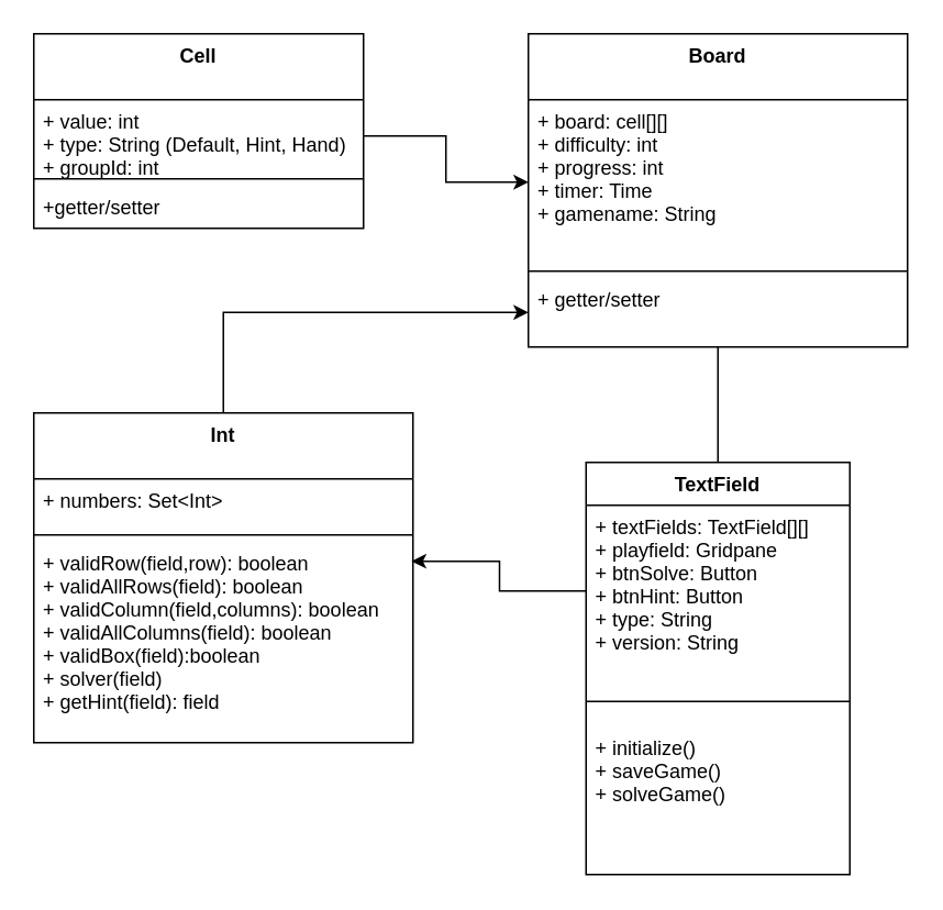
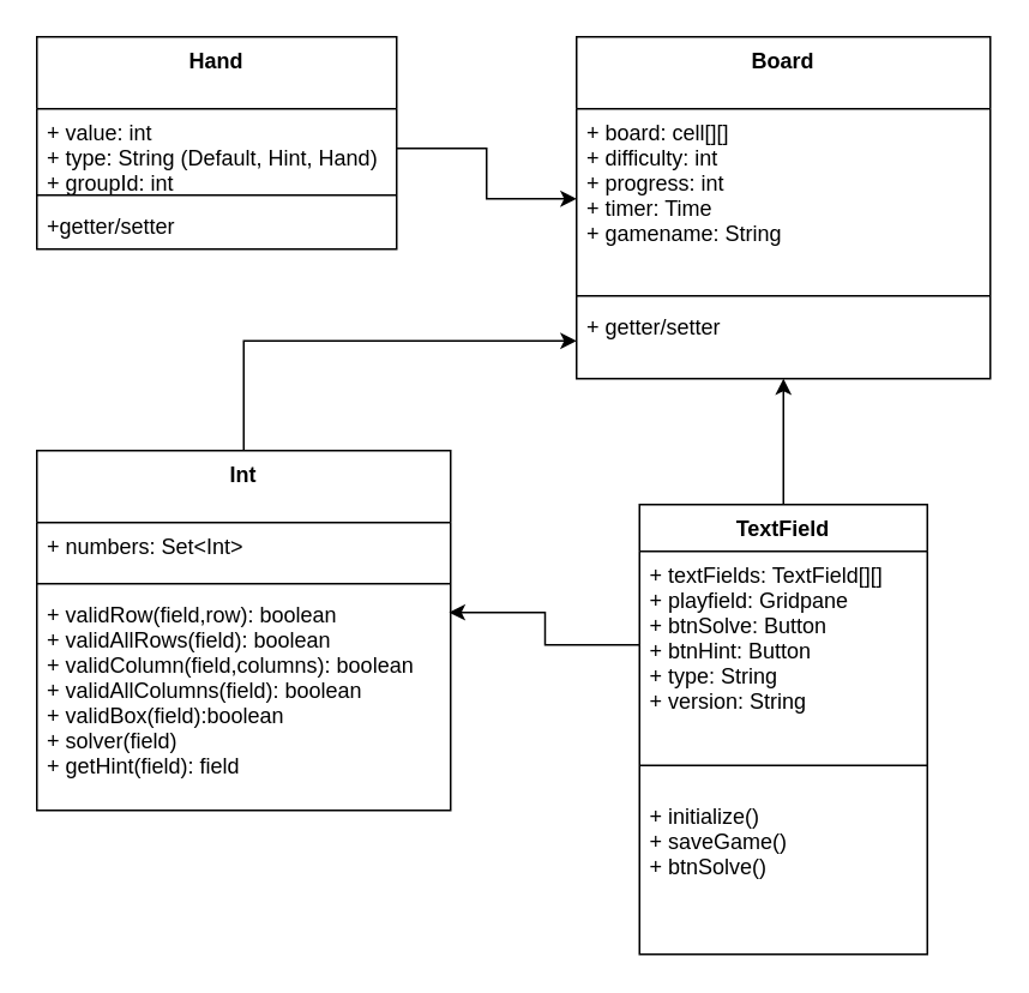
  <mxCell id="0" />
  <mxCell id="1" parent="0" />
  <mxCell id="2" value="Board" style="swimlane;fontStyle=1;align=center;verticalAlign=top;childLayout=stackLayout;horizontal=1;startSize=40;horizontalStack=0;resizeParent=1;resizeParentMax=0;resizeLast=0;collapsible=1;marginBottom=0;" parent="1" vertex="1"><mxGeometry x="320" y="20" width="230" height="190" as="geometry" /></mxCell>
  <mxCell id="3" value="+ board: cell[][]&#10;+ difficulty: int&#10;+ progress: int&#10;+ timer: Time&#10;+ gamename: String" style="text;strokeColor=none;fillColor=none;align=left;verticalAlign=top;spacingLeft=4;spacingRight=4;overflow=hidden;rotatable=0;points=[[0,0.5],[1,0.5]];portConstraint=eastwest;" parent="2" vertex="1"><mxGeometry y="40" width="230" height="100" as="geometry" /></mxCell>
  <mxCell id="4" value="" style="line;strokeWidth=1;fillColor=none;align=left;verticalAlign=middle;spacingTop=-1;spacingLeft=3;spacingRight=3;rotatable=0;labelPosition=right;points=[];portConstraint=eastwest;" parent="2" vertex="1"><mxGeometry y="140" width="230" height="8" as="geometry" /></mxCell>
  <mxCell id="5" value="+ getter/setter" style="text;strokeColor=none;fillColor=none;align=left;verticalAlign=top;spacingLeft=4;spacingRight=4;overflow=hidden;rotatable=0;points=[[0,0.5],[1,0.5]];portConstraint=eastwest;" parent="2" vertex="1"><mxGeometry y="148" width="230" height="42" as="geometry" /></mxCell>
- <mxCell id="6" value="Cell" style="swimlane;fontStyle=1;align=center;verticalAlign=top;childLayout=stackLayout;horizontal=1;startSize=40;horizontalStack=0;resizeParent=1;resizeParentMax=0;resizeLast=0;collapsible=1;marginBottom=0;" parent="1" vertex="1"><mxGeometry x="20" y="20" width="200" height="118" as="geometry" /></mxCell>
+ <mxCell id="6" value="Hand" style="swimlane;fontStyle=1;align=center;verticalAlign=top;childLayout=stackLayout;horizontal=1;startSize=40;horizontalStack=0;resizeParent=1;resizeParentMax=0;resizeLast=0;collapsible=1;marginBottom=0;" parent="1" vertex="1"><mxGeometry x="20" y="20" width="200" height="118" as="geometry" /></mxCell>
  <mxCell id="7" value="+ value: int&#10;+ type: String (Default, Hint, Hand)&#10;+ groupId: int" style="text;strokeColor=none;fillColor=none;align=left;verticalAlign=top;spacingLeft=4;spacingRight=4;overflow=hidden;rotatable=0;points=[[0,0.5],[1,0.5]];portConstraint=eastwest;" parent="6" vertex="1"><mxGeometry y="40" width="200" height="44" as="geometry" /></mxCell>
  <mxCell id="8" value="" style="line;strokeWidth=1;fillColor=none;align=left;verticalAlign=middle;spacingTop=-1;spacingLeft=3;spacingRight=3;rotatable=0;labelPosition=right;points=[];portConstraint=eastwest;" parent="6" vertex="1"><mxGeometry y="84" width="200" height="8" as="geometry" /></mxCell>
  <mxCell id="9" value="+getter/setter" style="text;strokeColor=none;fillColor=none;align=left;verticalAlign=top;spacingLeft=4;spacingRight=4;overflow=hidden;rotatable=0;points=[[0,0.5],[1,0.5]];portConstraint=eastwest;" parent="6" vertex="1"><mxGeometry y="92" width="200" height="26" as="geometry" /></mxCell>
- <mxCell id="10" style="edgeStyle=orthogonalEdgeStyle;rounded=0;orthogonalLoop=1;jettySize=auto;html=1;endArrow=none;" parent="1" source="11" target="2" edge="1"><mxGeometry relative="1" as="geometry" /></mxCell>
+ <mxCell id="10" style="edgeStyle=orthogonalEdgeStyle;rounded=0;orthogonalLoop=1;jettySize=auto;html=1;" parent="1" source="11" target="2" edge="1"><mxGeometry relative="1" as="geometry" /></mxCell>
  <mxCell id="11" value="TextField" style="swimlane;fontStyle=1;align=center;verticalAlign=top;childLayout=stackLayout;horizontal=1;startSize=26;horizontalStack=0;resizeParent=1;resizeParentMax=0;resizeLast=0;collapsible=1;marginBottom=0;" parent="1" vertex="1"><mxGeometry x="355" y="280" width="160" height="250" as="geometry" /></mxCell>
  <mxCell id="12" value="+ textFields: TextField[][]&#10;+ playfield: Gridpane&#10;+ btnSolve: Button&#10;+ btnHint: Button&#10;+ type: String&#10;+ version: String" style="text;strokeColor=none;fillColor=none;align=left;verticalAlign=top;spacingLeft=4;spacingRight=4;overflow=hidden;rotatable=0;points=[[0,0.5],[1,0.5]];portConstraint=eastwest;" parent="11" vertex="1"><mxGeometry y="26" width="160" height="104" as="geometry" /></mxCell>
  <mxCell id="13" value="" style="line;strokeWidth=1;fillColor=none;align=left;verticalAlign=middle;spacingTop=-1;spacingLeft=3;spacingRight=3;rotatable=0;labelPosition=right;points=[];portConstraint=eastwest;" parent="11" vertex="1"><mxGeometry y="130" width="160" height="30" as="geometry" /></mxCell>
- <mxCell id="14" value="+ initialize()&#10;+ saveGame()&#10;+ solveGame()&#10;&#10;" style="text;strokeColor=none;fillColor=none;align=left;verticalAlign=top;spacingLeft=4;spacingRight=4;overflow=hidden;rotatable=0;points=[[0,0.5],[1,0.5]];portConstraint=eastwest;" parent="11" vertex="1"><mxGeometry y="160" width="160" height="90" as="geometry" /></mxCell>
+ <mxCell id="14" value="+ initialize()&#10;+ saveGame()&#10;+ btnSolve()&#10;&#10;" style="text;strokeColor=none;fillColor=none;align=left;verticalAlign=top;spacingLeft=4;spacingRight=4;overflow=hidden;rotatable=0;points=[[0,0.5],[1,0.5]];portConstraint=eastwest;" parent="11" vertex="1"><mxGeometry y="160" width="160" height="90" as="geometry" /></mxCell>
  <mxCell id="15" style="edgeStyle=orthogonalEdgeStyle;rounded=0;orthogonalLoop=1;jettySize=auto;html=1;entryX=0;entryY=0.5;entryDx=0;entryDy=0;" parent="1" source="16" target="5" edge="1"><mxGeometry relative="1" as="geometry" /></mxCell>
  <mxCell id="16" value="Int" style="swimlane;fontStyle=1;align=center;verticalAlign=top;childLayout=stackLayout;horizontal=1;startSize=40;horizontalStack=0;resizeParent=1;resizeParentMax=0;resizeLast=0;collapsible=1;marginBottom=0;" parent="1" vertex="1"><mxGeometry x="20" y="250" width="230" height="200" as="geometry" /></mxCell>
  <mxCell id="17" value="+ numbers: Set&lt;Int&gt;" style="text;strokeColor=none;fillColor=none;align=left;verticalAlign=top;spacingLeft=4;spacingRight=4;overflow=hidden;rotatable=0;points=[[0,0.5],[1,0.5]];portConstraint=eastwest;" parent="16" vertex="1"><mxGeometry y="40" width="230" height="30" as="geometry" /></mxCell>
  <mxCell id="18" value="" style="line;strokeWidth=1;fillColor=none;align=left;verticalAlign=middle;spacingTop=-1;spacingLeft=3;spacingRight=3;rotatable=0;labelPosition=right;points=[];portConstraint=eastwest;" parent="16" vertex="1"><mxGeometry y="70" width="230" height="8" as="geometry" /></mxCell>
  <mxCell id="19" value="+ validRow(field,row): boolean&#10;+ validAllRows(field): boolean&#10;+ validColumn(field,columns): boolean&#10;+ validAllColumns(field): boolean&#10;+ validBox(field):boolean&#10;+ solver(field)&#10;+ getHint(field): field" style="text;strokeColor=none;fillColor=none;align=left;verticalAlign=top;spacingLeft=4;spacingRight=4;overflow=hidden;rotatable=0;points=[[0,0.5],[1,0.5]];portConstraint=eastwest;" parent="16" vertex="1"><mxGeometry y="78" width="230" height="122" as="geometry" /></mxCell>
  <mxCell id="20" style="edgeStyle=orthogonalEdgeStyle;rounded=0;orthogonalLoop=1;jettySize=auto;html=1;exitX=1;exitY=0.5;exitDx=0;exitDy=0;" parent="1" source="7" target="3" edge="1"><mxGeometry relative="1" as="geometry" /></mxCell>
  <mxCell id="21" style="edgeStyle=orthogonalEdgeStyle;rounded=0;orthogonalLoop=1;jettySize=auto;html=1;entryX=0.996;entryY=0.098;entryDx=0;entryDy=0;entryPerimeter=0;" parent="1" source="12" target="19" edge="1"><mxGeometry relative="1" as="geometry" /></mxCell>
